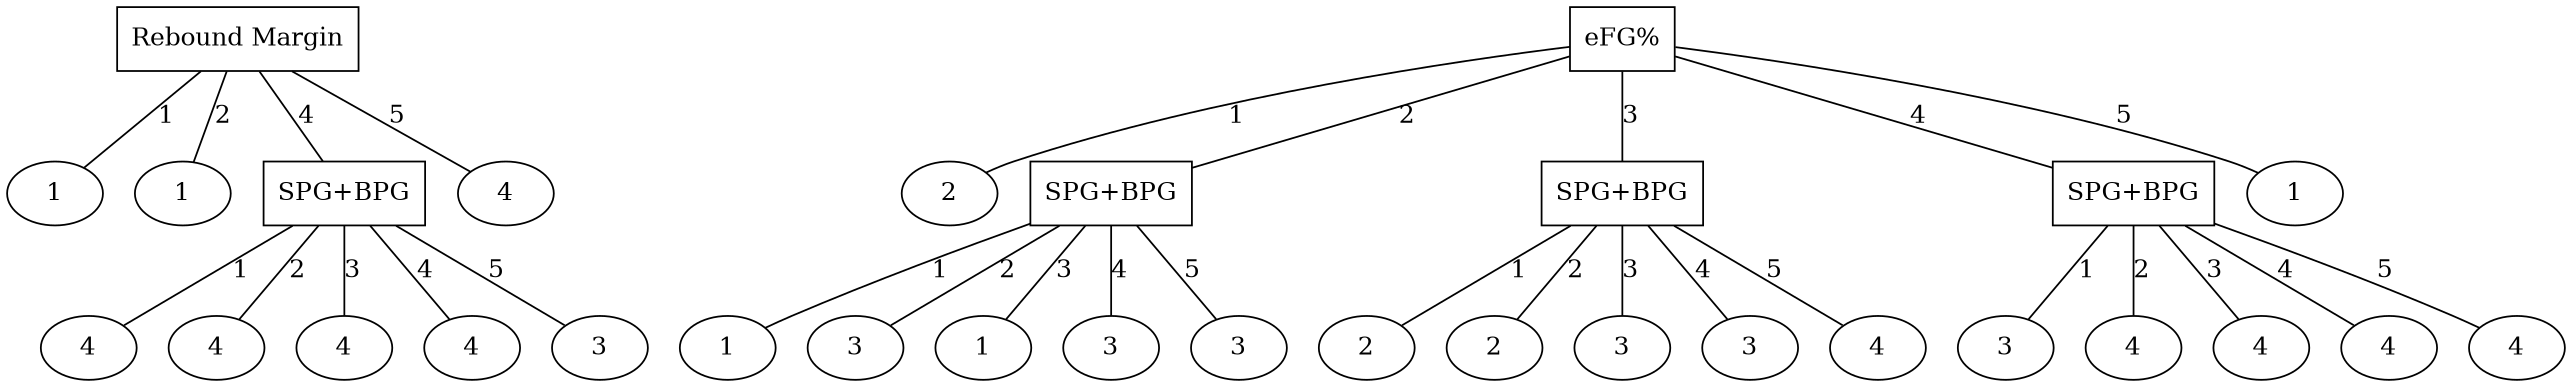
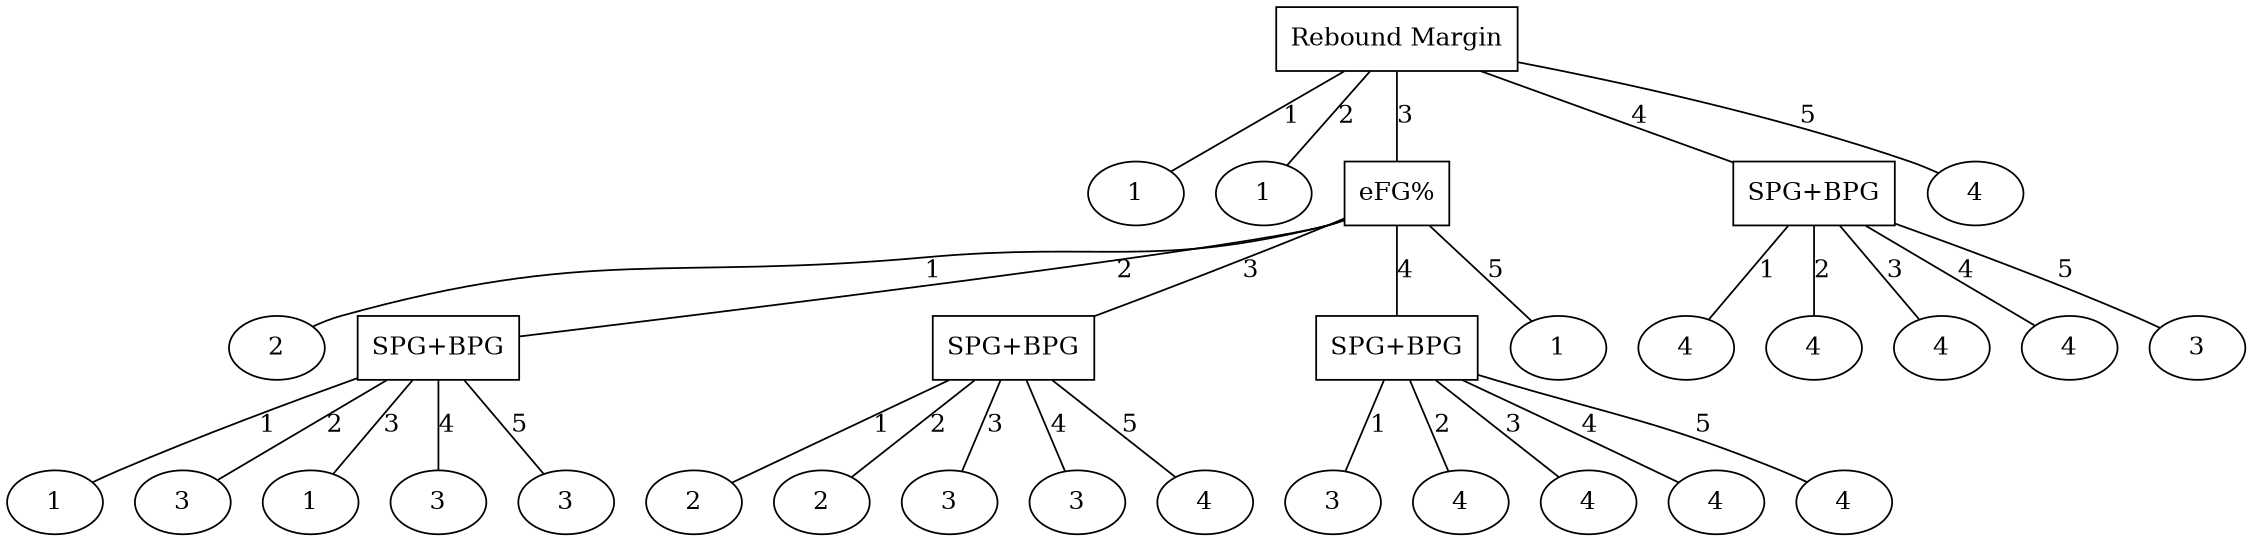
  graph {
    n1 [label="Rebound Margin" shape=box]
    n2 [label=1]
    n3 [label=1]
    n4 [label="eFG%" shape=box]
    n5 [label="SPG+BPG" shape=box]
    n6 [label=4]
    n7 [label=2]
    n8 [label="SPG+BPG" shape=box]
    n9 [label="SPG+BPG" shape=box]
    n10 [label="SPG+BPG" shape=box]
    n11 [label=1]
    n12 [label=1]
    n13 [label=3]
    n14 [label=1]
    n15 [label=3]
    n16 [label=3]
    n17 [label=2]
    n18 [label=2]
    n19 [label=3]
    n20 [label=3]
    n21 [label=4]
    n22 [label=3]
    n23 [label=4]
    n24 [label=4]
    n25 [label=4]
    n26 [label=4]
    n27 [label=4]
    n28 [label=4]
    n29 [label=4]
    n30 [label=4]
    n31 [label=3]
    n1 -- n2 [label=1]
    n1 -- n3 [label=2]
+   n1 -- n4 [label=3]
    n1 -- n5 [label=4]
    n1 -- n6 [label=5]
    n4 -- n7 [label=1]
    n4 -- n8 [label=2]
    n4 -- n9 [label=3]
    n4 -- n10 [label=4]
    n4 -- n11 [label=5]
    n5 -- n27 [label=1]
    n5 -- n28 [label=2]
    n5 -- n29 [label=3]
    n5 -- n30 [label=4]
    n5 -- n31 [label=5]
    n8 -- n12 [label=1]
    n8 -- n13 [label=2]
    n8 -- n14 [label=3]
    n8 -- n15 [label=4]
    n8 -- n16 [label=5]
    n9 -- n17 [label=1]
    n9 -- n18 [label=2]
    n9 -- n19 [label=3]
    n9 -- n20 [label=4]
    n9 -- n21 [label=5]
    n10 -- n22 [label=1]
    n10 -- n23 [label=2]
    n10 -- n24 [label=3]
    n10 -- n25 [label=4]
    n10 -- n26 [label=5]
  }
